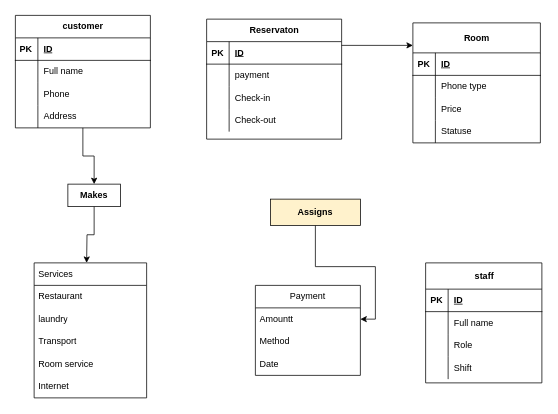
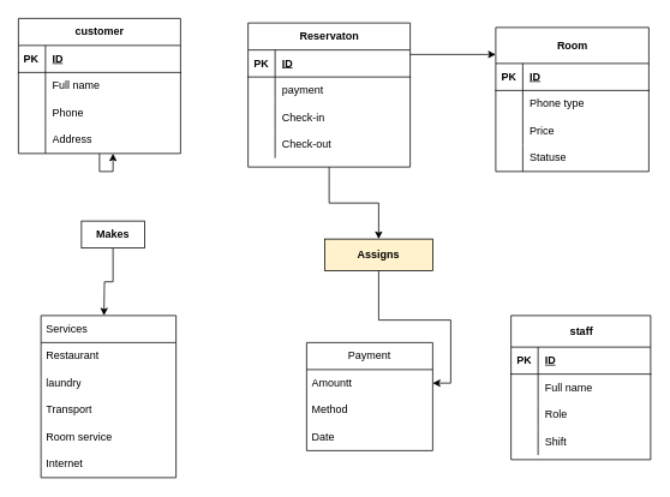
  <mxCell id="0" />
  <mxCell id="1" parent="0" />
- <mxCell id="2" value="" style="edgeStyle=orthogonalEdgeStyle;rounded=0;orthogonalLoop=1;jettySize=auto;html=1;fontFamily=Helvetica;fontSize=12;fontColor=default;" edge="1" parent="1" source="3" target="17"><mxGeometry relative="1" as="geometry" /></mxCell>
+ <mxCell id="2" value="" style="edgeStyle=orthogonalEdgeStyle;rounded=0;orthogonalLoop=1;jettySize=auto;html=1;fontFamily=Helvetica;fontSize=12;fontColor=default;" edge="1" parent="1" source="3" target="15"><mxGeometry relative="1" as="geometry" /></mxCell>
  <mxCell id="3" value="customer" style="shape=table;startSize=30;container=1;collapsible=1;childLayout=tableLayout;fixedRows=1;rowLines=0;fontStyle=1;align=center;resizeLast=1;html=1;verticalAlign=middle;spacingLeft=4;spacingRight=4;fontFamily=Helvetica;fontSize=12;fontColor=default;fillColor=none;gradientColor=none;" vertex="1" parent="1"><mxGeometry x="20" y="20" width="180" height="150" as="geometry"><mxRectangle x="70" y="60" width="90" height="30" as="alternateBounds" /></mxGeometry></mxCell>
  <mxCell id="4" value="" style="shape=tableRow;horizontal=0;startSize=0;swimlaneHead=0;swimlaneBody=0;fillColor=none;collapsible=0;dropTarget=0;points=[[0,0.5],[1,0.5]];portConstraint=eastwest;top=0;left=0;right=0;bottom=1;align=left;verticalAlign=middle;spacingLeft=4;spacingRight=4;fontFamily=Helvetica;fontSize=12;fontColor=default;" vertex="1" parent="3"><mxGeometry y="30" width="180" height="30" as="geometry" /></mxCell>
  <mxCell id="5" value="PK" style="shape=partialRectangle;connectable=0;fillColor=none;top=0;left=0;bottom=0;right=0;fontStyle=1;overflow=hidden;whiteSpace=wrap;html=1;align=left;verticalAlign=middle;spacingLeft=4;spacingRight=4;fontFamily=Helvetica;fontSize=12;fontColor=default;" vertex="1" parent="4"><mxGeometry width="30" height="30" as="geometry"><mxRectangle width="30" height="30" as="alternateBounds" /></mxGeometry></mxCell>
  <mxCell id="6" value="ID" style="shape=partialRectangle;connectable=0;fillColor=none;top=0;left=0;bottom=0;right=0;align=left;spacingLeft=6;fontStyle=5;overflow=hidden;whiteSpace=wrap;html=1;verticalAlign=middle;spacingRight=4;fontFamily=Helvetica;fontSize=12;fontColor=default;" vertex="1" parent="4"><mxGeometry x="30" width="150" height="30" as="geometry"><mxRectangle width="150" height="30" as="alternateBounds" /></mxGeometry></mxCell>
  <mxCell id="7" value="" style="shape=tableRow;horizontal=0;startSize=0;swimlaneHead=0;swimlaneBody=0;fillColor=none;collapsible=0;dropTarget=0;points=[[0,0.5],[1,0.5]];portConstraint=eastwest;top=0;left=0;right=0;bottom=0;align=left;verticalAlign=middle;spacingLeft=4;spacingRight=4;fontFamily=Helvetica;fontSize=12;fontColor=default;" vertex="1" parent="3"><mxGeometry y="60" width="180" height="30" as="geometry" /></mxCell>
  <mxCell id="8" value="" style="shape=partialRectangle;connectable=0;fillColor=none;top=0;left=0;bottom=0;right=0;editable=1;overflow=hidden;whiteSpace=wrap;html=1;align=left;verticalAlign=middle;spacingLeft=4;spacingRight=4;fontFamily=Helvetica;fontSize=12;fontColor=default;" vertex="1" parent="7"><mxGeometry width="30" height="30" as="geometry"><mxRectangle width="30" height="30" as="alternateBounds" /></mxGeometry></mxCell>
  <mxCell id="9" value="Full name" style="shape=partialRectangle;connectable=0;fillColor=none;top=0;left=0;bottom=0;right=0;align=left;spacingLeft=6;overflow=hidden;whiteSpace=wrap;html=1;verticalAlign=middle;spacingRight=4;fontFamily=Helvetica;fontSize=12;fontColor=default;" vertex="1" parent="7"><mxGeometry x="30" width="150" height="30" as="geometry"><mxRectangle width="150" height="30" as="alternateBounds" /></mxGeometry></mxCell>
  <mxCell id="10" value="" style="shape=tableRow;horizontal=0;startSize=0;swimlaneHead=0;swimlaneBody=0;fillColor=none;collapsible=0;dropTarget=0;points=[[0,0.5],[1,0.5]];portConstraint=eastwest;top=0;left=0;right=0;bottom=0;align=left;verticalAlign=middle;spacingLeft=4;spacingRight=4;fontFamily=Helvetica;fontSize=12;fontColor=default;" vertex="1" parent="3"><mxGeometry y="90" width="180" height="30" as="geometry" /></mxCell>
  <mxCell id="11" value="" style="shape=partialRectangle;connectable=0;fillColor=none;top=0;left=0;bottom=0;right=0;editable=1;overflow=hidden;whiteSpace=wrap;html=1;align=left;verticalAlign=middle;spacingLeft=4;spacingRight=4;fontFamily=Helvetica;fontSize=12;fontColor=default;" vertex="1" parent="10"><mxGeometry width="30" height="30" as="geometry"><mxRectangle width="30" height="30" as="alternateBounds" /></mxGeometry></mxCell>
  <mxCell id="12" value="Phone" style="shape=partialRectangle;connectable=0;fillColor=none;top=0;left=0;bottom=0;right=0;align=left;spacingLeft=6;overflow=hidden;whiteSpace=wrap;html=1;verticalAlign=middle;spacingRight=4;fontFamily=Helvetica;fontSize=12;fontColor=default;" vertex="1" parent="10"><mxGeometry x="30" width="150" height="30" as="geometry"><mxRectangle width="150" height="30" as="alternateBounds" /></mxGeometry></mxCell>
  <mxCell id="13" value="" style="shape=tableRow;horizontal=0;startSize=0;swimlaneHead=0;swimlaneBody=0;fillColor=none;collapsible=0;dropTarget=0;points=[[0,0.5],[1,0.5]];portConstraint=eastwest;top=0;left=0;right=0;bottom=0;align=left;verticalAlign=middle;spacingLeft=4;spacingRight=4;fontFamily=Helvetica;fontSize=12;fontColor=default;" vertex="1" parent="3"><mxGeometry y="120" width="180" height="30" as="geometry" /></mxCell>
  <mxCell id="14" value="" style="shape=partialRectangle;connectable=0;fillColor=none;top=0;left=0;bottom=0;right=0;editable=1;overflow=hidden;whiteSpace=wrap;html=1;align=left;verticalAlign=middle;spacingLeft=4;spacingRight=4;fontFamily=Helvetica;fontSize=12;fontColor=default;" vertex="1" parent="13"><mxGeometry width="30" height="30" as="geometry"><mxRectangle width="30" height="30" as="alternateBounds" /></mxGeometry></mxCell>
  <mxCell id="15" value="Address" style="shape=partialRectangle;connectable=0;fillColor=none;top=0;left=0;bottom=0;right=0;align=left;spacingLeft=6;overflow=hidden;whiteSpace=wrap;html=1;verticalAlign=middle;spacingRight=4;fontFamily=Helvetica;fontSize=12;fontColor=default;" vertex="1" parent="13"><mxGeometry x="30" width="150" height="30" as="geometry"><mxRectangle width="150" height="30" as="alternateBounds" /></mxGeometry></mxCell>
  <mxCell id="16" value="" style="edgeStyle=orthogonalEdgeStyle;rounded=0;orthogonalLoop=1;jettySize=auto;html=1;fontFamily=Helvetica;fontSize=12;fontColor=default;" edge="1" parent="1" source="17"><mxGeometry relative="1" as="geometry"><mxPoint x="115" y="350" as="targetPoint" /></mxGeometry></mxCell>
  <mxCell id="17" value="Makes" style="whiteSpace=wrap;html=1;fillColor=none;startSize=30;fontStyle=1;spacingLeft=4;spacingRight=4;gradientColor=none;" vertex="1" parent="1"><mxGeometry x="90" y="245" width="70" height="30" as="geometry" /></mxCell>
  <mxCell id="18" value="Services" style="swimlane;fontStyle=0;childLayout=stackLayout;horizontal=1;startSize=30;horizontalStack=0;resizeParent=1;resizeParentMax=0;resizeLast=0;collapsible=1;marginBottom=0;whiteSpace=wrap;html=1;align=left;verticalAlign=middle;spacingLeft=4;spacingRight=4;fontFamily=Helvetica;fontSize=12;fontColor=default;fillColor=none;gradientColor=none;" vertex="1" parent="1"><mxGeometry x="45" y="350" width="150" height="180" as="geometry" /></mxCell>
  <mxCell id="19" value="Restaurant" style="text;strokeColor=none;fillColor=none;align=left;verticalAlign=middle;spacingLeft=4;spacingRight=4;overflow=hidden;points=[[0,0.5],[1,0.5]];portConstraint=eastwest;rotatable=0;whiteSpace=wrap;html=1;fontFamily=Helvetica;fontSize=12;fontColor=default;" vertex="1" parent="18"><mxGeometry y="30" width="150" height="30" as="geometry" /></mxCell>
  <mxCell id="20" value="laundry" style="text;strokeColor=none;fillColor=none;align=left;verticalAlign=middle;spacingLeft=4;spacingRight=4;overflow=hidden;points=[[0,0.5],[1,0.5]];portConstraint=eastwest;rotatable=0;whiteSpace=wrap;html=1;fontFamily=Helvetica;fontSize=12;fontColor=default;" vertex="1" parent="18"><mxGeometry y="60" width="150" height="30" as="geometry" /></mxCell>
  <mxCell id="21" value="Transport" style="text;strokeColor=none;fillColor=none;align=left;verticalAlign=middle;spacingLeft=4;spacingRight=4;overflow=hidden;points=[[0,0.5],[1,0.5]];portConstraint=eastwest;rotatable=0;whiteSpace=wrap;html=1;fontFamily=Helvetica;fontSize=12;fontColor=default;" vertex="1" parent="18"><mxGeometry y="90" width="150" height="30" as="geometry" /></mxCell>
  <mxCell id="22" value="Room service" style="text;strokeColor=none;fillColor=none;align=left;verticalAlign=middle;spacingLeft=4;spacingRight=4;overflow=hidden;points=[[0,0.5],[1,0.5]];portConstraint=eastwest;rotatable=0;whiteSpace=wrap;html=1;fontFamily=Helvetica;fontSize=12;fontColor=default;" vertex="1" parent="18"><mxGeometry y="120" width="150" height="30" as="geometry" /></mxCell>
  <mxCell id="23" value="Internet" style="text;strokeColor=none;fillColor=none;align=left;verticalAlign=middle;spacingLeft=4;spacingRight=4;overflow=hidden;points=[[0,0.5],[1,0.5]];portConstraint=eastwest;rotatable=0;whiteSpace=wrap;html=1;fontFamily=Helvetica;fontSize=12;fontColor=default;" vertex="1" parent="18"><mxGeometry y="150" width="150" height="30" as="geometry" /></mxCell>
+ <mxCell id="24" value="" style="edgeStyle=orthogonalEdgeStyle;rounded=0;orthogonalLoop=1;jettySize=auto;html=1;" edge="1" parent="1" source="25" target="39"><mxGeometry relative="1" as="geometry" /></mxCell>
  <mxCell id="25" value="Reservaton" style="shape=table;startSize=30;container=1;collapsible=1;childLayout=tableLayout;fixedRows=1;rowLines=0;fontStyle=1;align=center;resizeLast=1;html=1;" vertex="1" parent="1"><mxGeometry x="275" y="25" width="180" height="160" as="geometry" /></mxCell>
  <mxCell id="26" value="" style="shape=tableRow;horizontal=0;startSize=0;swimlaneHead=0;swimlaneBody=0;fillColor=none;collapsible=0;dropTarget=0;points=[[0,0.5],[1,0.5]];portConstraint=eastwest;top=0;left=0;right=0;bottom=1;" vertex="1" parent="25"><mxGeometry y="30" width="180" height="30" as="geometry" /></mxCell>
  <mxCell id="27" value="PK" style="shape=partialRectangle;connectable=0;fillColor=none;top=0;left=0;bottom=0;right=0;fontStyle=1;overflow=hidden;whiteSpace=wrap;html=1;" vertex="1" parent="26"><mxGeometry width="30" height="30" as="geometry"><mxRectangle width="30" height="30" as="alternateBounds" /></mxGeometry></mxCell>
  <mxCell id="28" value="ID" style="shape=partialRectangle;connectable=0;fillColor=none;top=0;left=0;bottom=0;right=0;align=left;spacingLeft=6;fontStyle=5;overflow=hidden;whiteSpace=wrap;html=1;" vertex="1" parent="26"><mxGeometry x="30" width="150" height="30" as="geometry"><mxRectangle width="150" height="30" as="alternateBounds" /></mxGeometry></mxCell>
  <mxCell id="29" value="" style="shape=tableRow;horizontal=0;startSize=0;swimlaneHead=0;swimlaneBody=0;fillColor=none;collapsible=0;dropTarget=0;points=[[0,0.5],[1,0.5]];portConstraint=eastwest;top=0;left=0;right=0;bottom=0;" vertex="1" parent="25"><mxGeometry y="60" width="180" height="30" as="geometry" /></mxCell>
  <mxCell id="30" value="" style="shape=partialRectangle;connectable=0;fillColor=none;top=0;left=0;bottom=0;right=0;editable=1;overflow=hidden;whiteSpace=wrap;html=1;" vertex="1" parent="29"><mxGeometry width="30" height="30" as="geometry"><mxRectangle width="30" height="30" as="alternateBounds" /></mxGeometry></mxCell>
  <mxCell id="31" value="payment" style="shape=partialRectangle;connectable=0;fillColor=none;top=0;left=0;bottom=0;right=0;align=left;spacingLeft=6;overflow=hidden;whiteSpace=wrap;html=1;" vertex="1" parent="29"><mxGeometry x="30" width="150" height="30" as="geometry"><mxRectangle width="150" height="30" as="alternateBounds" /></mxGeometry></mxCell>
  <mxCell id="32" value="" style="shape=tableRow;horizontal=0;startSize=0;swimlaneHead=0;swimlaneBody=0;fillColor=none;collapsible=0;dropTarget=0;points=[[0,0.5],[1,0.5]];portConstraint=eastwest;top=0;left=0;right=0;bottom=0;" vertex="1" parent="25"><mxGeometry y="90" width="180" height="30" as="geometry" /></mxCell>
  <mxCell id="33" value="" style="shape=partialRectangle;connectable=0;fillColor=none;top=0;left=0;bottom=0;right=0;editable=1;overflow=hidden;whiteSpace=wrap;html=1;" vertex="1" parent="32"><mxGeometry width="30" height="30" as="geometry"><mxRectangle width="30" height="30" as="alternateBounds" /></mxGeometry></mxCell>
  <mxCell id="34" value="Check-in" style="shape=partialRectangle;connectable=0;fillColor=none;top=0;left=0;bottom=0;right=0;align=left;spacingLeft=6;overflow=hidden;whiteSpace=wrap;html=1;" vertex="1" parent="32"><mxGeometry x="30" width="150" height="30" as="geometry"><mxRectangle width="150" height="30" as="alternateBounds" /></mxGeometry></mxCell>
  <mxCell id="35" value="" style="shape=tableRow;horizontal=0;startSize=0;swimlaneHead=0;swimlaneBody=0;fillColor=none;collapsible=0;dropTarget=0;points=[[0,0.5],[1,0.5]];portConstraint=eastwest;top=0;left=0;right=0;bottom=0;" vertex="1" parent="25"><mxGeometry y="120" width="180" height="30" as="geometry" /></mxCell>
  <mxCell id="36" value="" style="shape=partialRectangle;connectable=0;fillColor=none;top=0;left=0;bottom=0;right=0;editable=1;overflow=hidden;whiteSpace=wrap;html=1;" vertex="1" parent="35"><mxGeometry width="30" height="30" as="geometry"><mxRectangle width="30" height="30" as="alternateBounds" /></mxGeometry></mxCell>
  <mxCell id="37" value="Check-out" style="shape=partialRectangle;connectable=0;fillColor=none;top=0;left=0;bottom=0;right=0;align=left;spacingLeft=6;overflow=hidden;whiteSpace=wrap;html=1;" vertex="1" parent="35"><mxGeometry x="30" width="150" height="30" as="geometry"><mxRectangle width="150" height="30" as="alternateBounds" /></mxGeometry></mxCell>
  <mxCell id="38" value="" style="edgeStyle=orthogonalEdgeStyle;rounded=0;orthogonalLoop=1;jettySize=auto;html=1;" edge="1" parent="1" source="39" target="41"><mxGeometry relative="1" as="geometry" /></mxCell>
  <mxCell id="39" value="Assigns" style="whiteSpace=wrap;html=1;startSize=30;fontStyle=1;fillColor=#fff2cc;" vertex="1" parent="1"><mxGeometry x="360" y="265" width="120" height="35" as="geometry" /></mxCell>
  <mxCell id="40" value="Payment" style="swimlane;fontStyle=0;childLayout=stackLayout;horizontal=1;startSize=30;horizontalStack=0;resizeParent=1;resizeParentMax=0;resizeLast=0;collapsible=1;marginBottom=0;whiteSpace=wrap;html=1;" vertex="1" parent="1"><mxGeometry x="340" y="380" width="140" height="120" as="geometry" /></mxCell>
  <mxCell id="41" value="Amountt" style="text;strokeColor=none;fillColor=none;align=left;verticalAlign=middle;spacingLeft=4;spacingRight=4;overflow=hidden;points=[[0,0.5],[1,0.5]];portConstraint=eastwest;rotatable=0;whiteSpace=wrap;html=1;" vertex="1" parent="40"><mxGeometry y="30" width="140" height="30" as="geometry" /></mxCell>
  <mxCell id="42" value="Method" style="text;strokeColor=none;fillColor=none;align=left;verticalAlign=middle;spacingLeft=4;spacingRight=4;overflow=hidden;points=[[0,0.5],[1,0.5]];portConstraint=eastwest;rotatable=0;whiteSpace=wrap;html=1;" vertex="1" parent="40"><mxGeometry y="60" width="140" height="30" as="geometry" /></mxCell>
  <mxCell id="43" value="Date" style="text;strokeColor=none;fillColor=none;align=left;verticalAlign=middle;spacingLeft=4;spacingRight=4;overflow=hidden;points=[[0,0.5],[1,0.5]];portConstraint=eastwest;rotatable=0;whiteSpace=wrap;html=1;" vertex="1" parent="40"><mxGeometry y="90" width="140" height="30" as="geometry" /></mxCell>
  <mxCell id="44" value="Room" style="shape=table;startSize=40;container=1;collapsible=1;childLayout=tableLayout;fixedRows=1;rowLines=0;fontStyle=1;align=center;resizeLast=1;html=1;" vertex="1" parent="1"><mxGeometry x="550" y="30" width="170" height="160" as="geometry" /></mxCell>
  <mxCell id="45" value="" style="shape=tableRow;horizontal=0;startSize=0;swimlaneHead=0;swimlaneBody=0;fillColor=none;collapsible=0;dropTarget=0;points=[[0,0.5],[1,0.5]];portConstraint=eastwest;top=0;left=0;right=0;bottom=1;" vertex="1" parent="44"><mxGeometry y="40" width="170" height="30" as="geometry" /></mxCell>
  <mxCell id="46" value="PK" style="shape=partialRectangle;connectable=0;fillColor=none;top=0;left=0;bottom=0;right=0;fontStyle=1;overflow=hidden;whiteSpace=wrap;html=1;" vertex="1" parent="45"><mxGeometry width="30" height="30" as="geometry"><mxRectangle width="30" height="30" as="alternateBounds" /></mxGeometry></mxCell>
  <mxCell id="47" value="&lt;span style=&quot;background-color: transparent; color: light-dark(rgb(0, 0, 0), rgb(255, 255, 255));&quot;&gt;ID&lt;/span&gt;" style="shape=partialRectangle;connectable=0;fillColor=none;top=0;left=0;bottom=0;right=0;align=left;spacingLeft=6;fontStyle=5;overflow=hidden;whiteSpace=wrap;html=1;" vertex="1" parent="45"><mxGeometry x="30" width="140" height="30" as="geometry"><mxRectangle width="140" height="30" as="alternateBounds" /></mxGeometry></mxCell>
  <mxCell id="48" value="" style="shape=tableRow;horizontal=0;startSize=0;swimlaneHead=0;swimlaneBody=0;fillColor=none;collapsible=0;dropTarget=0;points=[[0,0.5],[1,0.5]];portConstraint=eastwest;top=0;left=0;right=0;bottom=0;" vertex="1" parent="44"><mxGeometry y="70" width="170" height="30" as="geometry" /></mxCell>
  <mxCell id="49" value="" style="shape=partialRectangle;connectable=0;fillColor=none;top=0;left=0;bottom=0;right=0;editable=1;overflow=hidden;whiteSpace=wrap;html=1;" vertex="1" parent="48"><mxGeometry width="30" height="30" as="geometry"><mxRectangle width="30" height="30" as="alternateBounds" /></mxGeometry></mxCell>
  <mxCell id="50" value="Phone type" style="shape=partialRectangle;connectable=0;fillColor=none;top=0;left=0;bottom=0;right=0;align=left;spacingLeft=6;overflow=hidden;whiteSpace=wrap;html=1;" vertex="1" parent="48"><mxGeometry x="30" width="140" height="30" as="geometry"><mxRectangle width="140" height="30" as="alternateBounds" /></mxGeometry></mxCell>
  <mxCell id="51" value="" style="shape=tableRow;horizontal=0;startSize=0;swimlaneHead=0;swimlaneBody=0;fillColor=none;collapsible=0;dropTarget=0;points=[[0,0.5],[1,0.5]];portConstraint=eastwest;top=0;left=0;right=0;bottom=0;" vertex="1" parent="44"><mxGeometry y="100" width="170" height="30" as="geometry" /></mxCell>
  <mxCell id="52" value="" style="shape=partialRectangle;connectable=0;fillColor=none;top=0;left=0;bottom=0;right=0;editable=1;overflow=hidden;whiteSpace=wrap;html=1;" vertex="1" parent="51"><mxGeometry width="30" height="30" as="geometry"><mxRectangle width="30" height="30" as="alternateBounds" /></mxGeometry></mxCell>
  <mxCell id="53" value="Price" style="shape=partialRectangle;connectable=0;fillColor=none;top=0;left=0;bottom=0;right=0;align=left;spacingLeft=6;overflow=hidden;whiteSpace=wrap;html=1;" vertex="1" parent="51"><mxGeometry x="30" width="140" height="30" as="geometry"><mxRectangle width="140" height="30" as="alternateBounds" /></mxGeometry></mxCell>
  <mxCell id="54" value="" style="shape=tableRow;horizontal=0;startSize=0;swimlaneHead=0;swimlaneBody=0;fillColor=none;collapsible=0;dropTarget=0;points=[[0,0.5],[1,0.5]];portConstraint=eastwest;top=0;left=0;right=0;bottom=0;" vertex="1" parent="44"><mxGeometry y="130" width="170" height="30" as="geometry" /></mxCell>
  <mxCell id="55" value="" style="shape=partialRectangle;connectable=0;fillColor=none;top=0;left=0;bottom=0;right=0;editable=1;overflow=hidden;whiteSpace=wrap;html=1;" vertex="1" parent="54"><mxGeometry width="30" height="30" as="geometry"><mxRectangle width="30" height="30" as="alternateBounds" /></mxGeometry></mxCell>
  <mxCell id="56" value="Statuse" style="shape=partialRectangle;connectable=0;fillColor=none;top=0;left=0;bottom=0;right=0;align=left;spacingLeft=6;overflow=hidden;whiteSpace=wrap;html=1;" vertex="1" parent="54"><mxGeometry x="30" width="140" height="30" as="geometry"><mxRectangle width="140" height="30" as="alternateBounds" /></mxGeometry></mxCell>
  <mxCell id="57" value="" style="endArrow=classic;html=1;rounded=0;" edge="1" parent="1"><mxGeometry width="50" height="50" relative="1" as="geometry"><mxPoint x="455" y="60" as="sourcePoint" /><mxPoint x="550" y="60" as="targetPoint" /></mxGeometry></mxCell>
  <mxCell id="58" value="staff" style="shape=table;startSize=35;container=1;collapsible=1;childLayout=tableLayout;fixedRows=1;rowLines=0;fontStyle=1;align=center;resizeLast=1;html=1;" vertex="1" parent="1"><mxGeometry x="567" y="350" width="155" height="160" as="geometry" /></mxCell>
  <mxCell id="59" value="" style="shape=tableRow;horizontal=0;startSize=0;swimlaneHead=0;swimlaneBody=0;fillColor=none;collapsible=0;dropTarget=0;points=[[0,0.5],[1,0.5]];portConstraint=eastwest;top=0;left=0;right=0;bottom=1;" vertex="1" parent="58"><mxGeometry y="35" width="155" height="30" as="geometry" /></mxCell>
  <mxCell id="60" value="PK" style="shape=partialRectangle;connectable=0;fillColor=none;top=0;left=0;bottom=0;right=0;fontStyle=1;overflow=hidden;whiteSpace=wrap;html=1;" vertex="1" parent="59"><mxGeometry width="30" height="30" as="geometry"><mxRectangle width="30" height="30" as="alternateBounds" /></mxGeometry></mxCell>
  <mxCell id="61" value="ID" style="shape=partialRectangle;connectable=0;fillColor=none;top=0;left=0;bottom=0;right=0;align=left;spacingLeft=6;fontStyle=5;overflow=hidden;whiteSpace=wrap;html=1;" vertex="1" parent="59"><mxGeometry x="30" width="125" height="30" as="geometry"><mxRectangle width="125" height="30" as="alternateBounds" /></mxGeometry></mxCell>
  <mxCell id="62" value="" style="shape=tableRow;horizontal=0;startSize=0;swimlaneHead=0;swimlaneBody=0;fillColor=none;collapsible=0;dropTarget=0;points=[[0,0.5],[1,0.5]];portConstraint=eastwest;top=0;left=0;right=0;bottom=0;" vertex="1" parent="58"><mxGeometry y="65" width="155" height="30" as="geometry" /></mxCell>
  <mxCell id="63" value="" style="shape=partialRectangle;connectable=0;fillColor=none;top=0;left=0;bottom=0;right=0;editable=1;overflow=hidden;whiteSpace=wrap;html=1;" vertex="1" parent="62"><mxGeometry width="30" height="30" as="geometry"><mxRectangle width="30" height="30" as="alternateBounds" /></mxGeometry></mxCell>
  <mxCell id="64" value="Full name&amp;nbsp;" style="shape=partialRectangle;connectable=0;fillColor=none;top=0;left=0;bottom=0;right=0;align=left;spacingLeft=6;overflow=hidden;whiteSpace=wrap;html=1;" vertex="1" parent="62"><mxGeometry x="30" width="125" height="30" as="geometry"><mxRectangle width="125" height="30" as="alternateBounds" /></mxGeometry></mxCell>
  <mxCell id="65" value="" style="shape=tableRow;horizontal=0;startSize=0;swimlaneHead=0;swimlaneBody=0;fillColor=none;collapsible=0;dropTarget=0;points=[[0,0.5],[1,0.5]];portConstraint=eastwest;top=0;left=0;right=0;bottom=0;" vertex="1" parent="58"><mxGeometry y="95" width="155" height="30" as="geometry" /></mxCell>
  <mxCell id="66" value="" style="shape=partialRectangle;connectable=0;fillColor=none;top=0;left=0;bottom=0;right=0;editable=1;overflow=hidden;whiteSpace=wrap;html=1;" vertex="1" parent="65"><mxGeometry width="30" height="30" as="geometry"><mxRectangle width="30" height="30" as="alternateBounds" /></mxGeometry></mxCell>
  <mxCell id="67" value="Role" style="shape=partialRectangle;connectable=0;fillColor=none;top=0;left=0;bottom=0;right=0;align=left;spacingLeft=6;overflow=hidden;whiteSpace=wrap;html=1;" vertex="1" parent="65"><mxGeometry x="30" width="125" height="30" as="geometry"><mxRectangle width="125" height="30" as="alternateBounds" /></mxGeometry></mxCell>
  <mxCell id="68" value="" style="shape=tableRow;horizontal=0;startSize=0;swimlaneHead=0;swimlaneBody=0;fillColor=none;collapsible=0;dropTarget=0;points=[[0,0.5],[1,0.5]];portConstraint=eastwest;top=0;left=0;right=0;bottom=0;" vertex="1" parent="58"><mxGeometry y="125" width="155" height="30" as="geometry" /></mxCell>
  <mxCell id="69" value="" style="shape=partialRectangle;connectable=0;fillColor=none;top=0;left=0;bottom=0;right=0;editable=1;overflow=hidden;whiteSpace=wrap;html=1;" vertex="1" parent="68"><mxGeometry width="30" height="30" as="geometry"><mxRectangle width="30" height="30" as="alternateBounds" /></mxGeometry></mxCell>
  <mxCell id="70" value="Shift" style="shape=partialRectangle;connectable=0;fillColor=none;top=0;left=0;bottom=0;right=0;align=left;spacingLeft=6;overflow=hidden;whiteSpace=wrap;html=1;" vertex="1" parent="68"><mxGeometry x="30" width="125" height="30" as="geometry"><mxRectangle width="125" height="30" as="alternateBounds" /></mxGeometry></mxCell>
